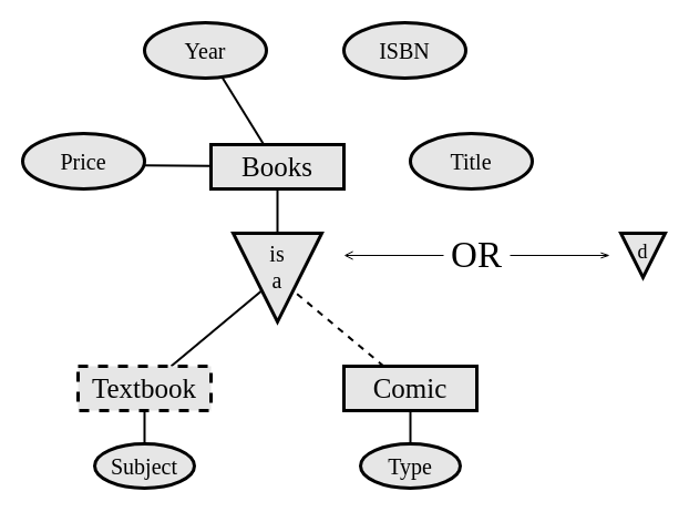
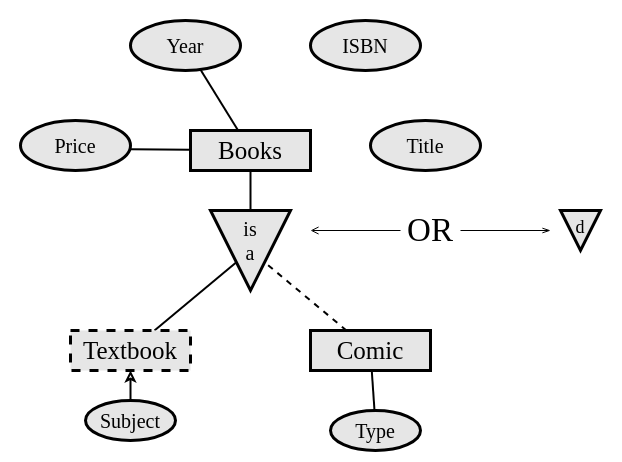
  <mxCell id="0" />
  <mxCell id="1" parent="0" />
  <mxCell id="2" value="" style="rounded=0;orthogonalLoop=1;jettySize=auto;html=1;fontFamily=Ubuntu Mono;fontSize=20;endArrow=none;endFill=0;strokeWidth=2;" parent="1" source="3" target="4" edge="1"><mxGeometry relative="1" as="geometry" /></mxCell>
  <mxCell id="3" value="Books" style="whiteSpace=wrap;html=1;fontSize=25;fontFamily=Ubuntu Mono;fillColor=#E6E6E6;fillStyle=solid;strokeWidth=3;" parent="1" vertex="1"><mxGeometry x="190" y="130" width="120" height="40" as="geometry" /></mxCell>
  <mxCell id="4" value="Year" style="ellipse;whiteSpace=wrap;html=1;fillStyle=solid;strokeWidth=3;fontFamily=Ubuntu Mono;fontSize=20;fillColor=#E6E6E6;" parent="1" vertex="1"><mxGeometry x="130" y="20" width="110" height="50" as="geometry" /></mxCell>
  <mxCell id="5" value="ISBN" style="ellipse;whiteSpace=wrap;html=1;fillStyle=solid;strokeWidth=3;fontFamily=Ubuntu Mono;fontSize=20;fillColor=#E6E6E6;fontStyle=0;horizontal=1;verticalAlign=middle;" parent="1" vertex="1"><mxGeometry x="310" y="20" width="110" height="50" as="geometry" /></mxCell>
  <mxCell id="6" value="Title" style="ellipse;whiteSpace=wrap;html=1;fillStyle=solid;strokeWidth=3;fontFamily=Ubuntu Mono;fontSize=20;fillColor=#E6E6E6;" parent="1" vertex="1"><mxGeometry x="370" y="120" width="110" height="50" as="geometry" /></mxCell>
  <mxCell id="7" value="" style="edgeStyle=none;rounded=0;orthogonalLoop=1;jettySize=auto;html=1;strokeWidth=2;fontFamily=Ubuntu Mono;fontSize=20;endArrow=none;endFill=0;exitX=0.999;exitY=0.573;exitDx=0;exitDy=0;exitPerimeter=0;" parent="1" source="8" target="3" edge="1"><mxGeometry relative="1" as="geometry" /></mxCell>
  <mxCell id="8" value="Price" style="ellipse;whiteSpace=wrap;html=1;fillStyle=solid;strokeWidth=3;fontFamily=Ubuntu Mono;fontSize=20;fillColor=#E6E6E6;" parent="1" vertex="1"><mxGeometry x="20" y="120" width="110" height="50" as="geometry" /></mxCell>
  <mxCell id="9" value="" style="edgeStyle=none;rounded=0;orthogonalLoop=1;jettySize=auto;html=1;strokeWidth=2;fontFamily=Ubuntu Mono;fontSize=20;endArrow=none;endFill=0;" parent="1" source="10" target="3" edge="1"><mxGeometry relative="1" as="geometry"><mxPoint x="250" y="210" as="sourcePoint" /></mxGeometry></mxCell>
  <mxCell id="10" value="is&lt;br&gt;a" style="triangle;whiteSpace=wrap;html=1;fillStyle=solid;strokeWidth=3;fontFamily=Ubuntu Mono;fontSize=20;fillColor=#E6E6E6;rotation=90;horizontal=0;verticalAlign=top;" parent="1" vertex="1"><mxGeometry x="210" y="210" width="80" height="80" as="geometry" /></mxCell>
  <mxCell id="11" style="edgeStyle=none;rounded=0;orthogonalLoop=1;jettySize=auto;html=1;strokeWidth=2;fontFamily=Ubuntu Mono;fontSize=19;endArrow=none;endFill=0;" parent="1" source="12" target="10" edge="1"><mxGeometry relative="1" as="geometry" /></mxCell>
  <mxCell id="12" value="Textbook" style="whiteSpace=wrap;html=1;fontSize=25;fontFamily=Ubuntu Mono;fillColor=#E6E6E6;fillStyle=solid;strokeWidth=3;dashed=1;" parent="1" vertex="1"><mxGeometry x="70" y="330" width="120" height="40" as="geometry" /></mxCell>
  <mxCell id="13" style="edgeStyle=none;rounded=0;orthogonalLoop=1;jettySize=auto;html=1;strokeWidth=2;fontFamily=Ubuntu Mono;fontSize=19;endArrow=none;endFill=0;dashed=1;" parent="1" source="14" target="10" edge="1"><mxGeometry relative="1" as="geometry" /></mxCell>
  <mxCell id="14" value="Comic" style="whiteSpace=wrap;html=1;fontSize=25;fontFamily=Ubuntu Mono;fillColor=#E6E6E6;fillStyle=solid;strokeWidth=3;" parent="1" vertex="1"><mxGeometry x="310" y="330" width="120" height="40" as="geometry" /></mxCell>
- <mxCell id="15" value="" style="edgeStyle=none;rounded=0;orthogonalLoop=1;jettySize=auto;html=1;strokeWidth=2;fontFamily=Ubuntu Mono;fontSize=19;endArrow=none;endFill=0;" parent="1" source="16" target="12" edge="1"><mxGeometry relative="1" as="geometry" /></mxCell>
+ <mxCell id="15" value="" style="edgeStyle=none;rounded=0;orthogonalLoop=1;jettySize=auto;html=1;strokeWidth=2;fontFamily=Ubuntu Mono;fontSize=19;endArrow=classic;endFill=0;" parent="1" source="16" target="12" edge="1"><mxGeometry relative="1" as="geometry" /></mxCell>
  <mxCell id="16" value="Subject" style="ellipse;whiteSpace=wrap;html=1;fillStyle=solid;strokeWidth=3;fontFamily=Ubuntu Mono;fontSize=20;fillColor=#E6E6E6;" parent="1" vertex="1"><mxGeometry x="85" y="400" width="90" height="40" as="geometry" /></mxCell>
  <mxCell id="17" value="" style="edgeStyle=none;rounded=0;orthogonalLoop=1;jettySize=auto;html=1;strokeWidth=2;fontFamily=Ubuntu Mono;fontSize=19;endArrow=none;endFill=0;" parent="1" source="18" target="14" edge="1"><mxGeometry relative="1" as="geometry" /></mxCell>
- <mxCell id="18" value="Type" style="ellipse;whiteSpace=wrap;html=1;fillStyle=solid;strokeWidth=3;fontFamily=Ubuntu Mono;fontSize=20;fillColor=#E6E6E6;" parent="1" vertex="1"><mxGeometry x="325" y="400" width="90" height="40" as="geometry" /></mxCell>
+ <mxCell id="18" value="Type" style="ellipse;whiteSpace=wrap;html=1;fillStyle=solid;strokeWidth=3;fontFamily=Ubuntu Mono;fontSize=20;fillColor=#E6E6E6;" parent="1" vertex="1"><mxGeometry x="330" y="410" width="90" height="40" as="geometry" /></mxCell>
  <mxCell id="19" value="d" style="triangle;whiteSpace=wrap;html=1;fillStyle=solid;strokeWidth=3;fontFamily=Ubuntu Mono;fontSize=18;fillColor=#E6E6E6;rotation=90;horizontal=0;verticalAlign=top;" parent="1" vertex="1"><mxGeometry x="560" y="210" width="40" height="40" as="geometry" /></mxCell>
  <mxCell id="20" value="OR" style="whiteSpace=wrap;html=1;fontSize=33;fontFamily=Ubuntu Mono;fillColor=none;fillStyle=solid;strokeWidth=3;strokeColor=none;" parent="1" vertex="1"><mxGeometry x="400" y="210" width="60" height="40" as="geometry" /></mxCell>
  <mxCell id="21" value="" style="endArrow=none;html=1;rounded=0;entryX=0;entryY=0.5;entryDx=0;entryDy=0;strokeWidth=1;endFill=0;startArrow=open;startFill=0;" parent="1" target="20" edge="1"><mxGeometry width="50" height="50" relative="1" as="geometry"><mxPoint x="310" y="230" as="sourcePoint" /><mxPoint x="400" y="220" as="targetPoint" /></mxGeometry></mxCell>
  <mxCell id="22" value="" style="endArrow=openThin;html=1;rounded=0;exitX=1;exitY=0.5;exitDx=0;exitDy=0;endFill=0;" parent="1" source="20" edge="1"><mxGeometry width="50" height="50" relative="1" as="geometry"><mxPoint x="490" y="320" as="sourcePoint" /><mxPoint x="550" y="230" as="targetPoint" /></mxGeometry></mxCell>
